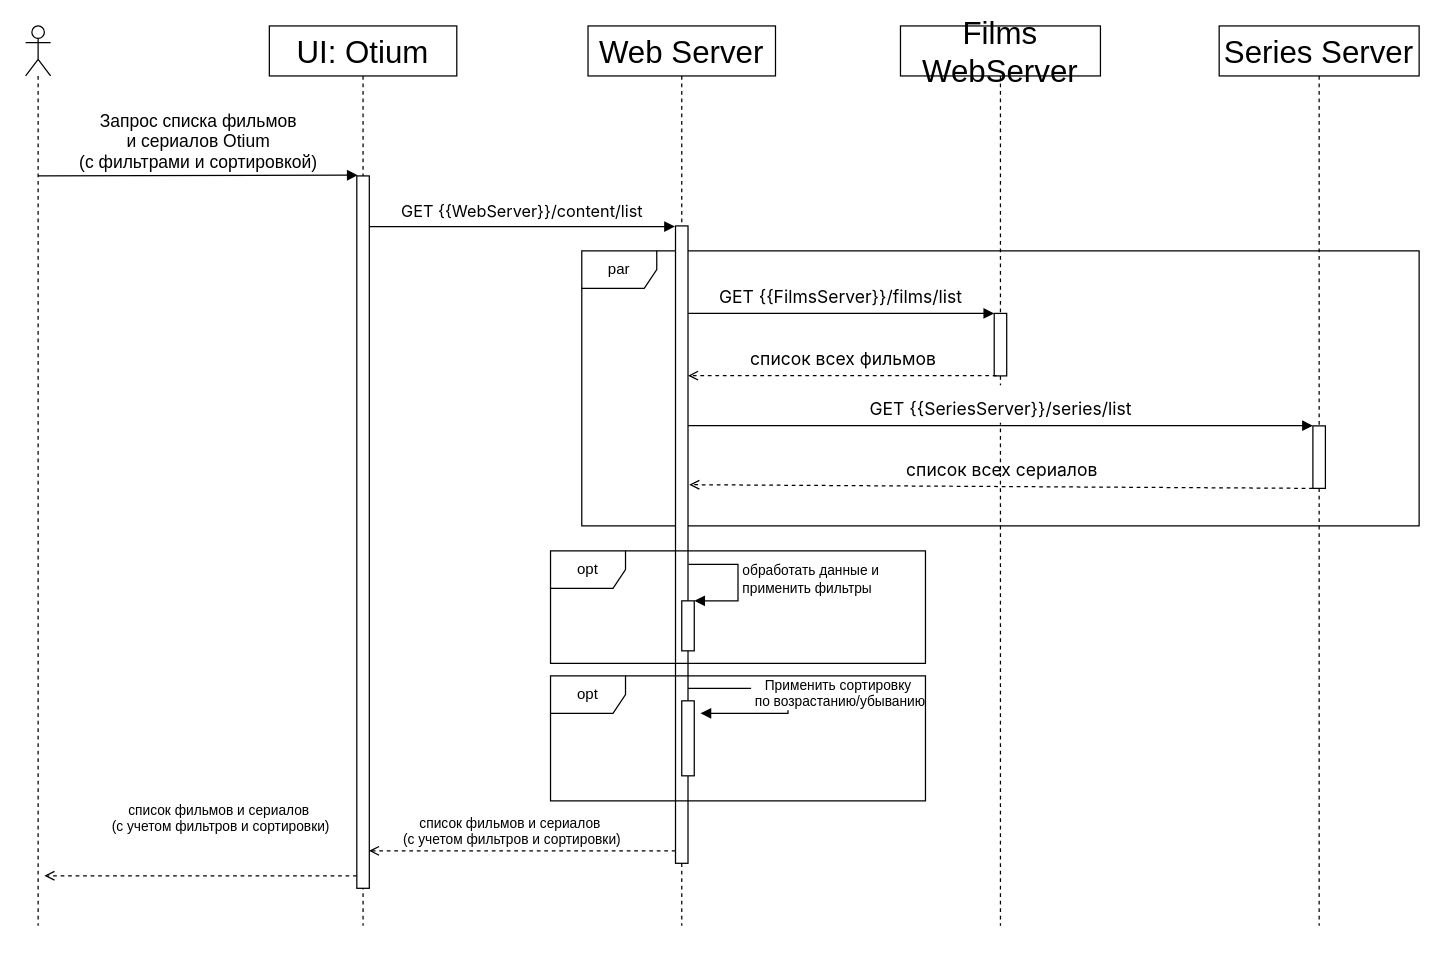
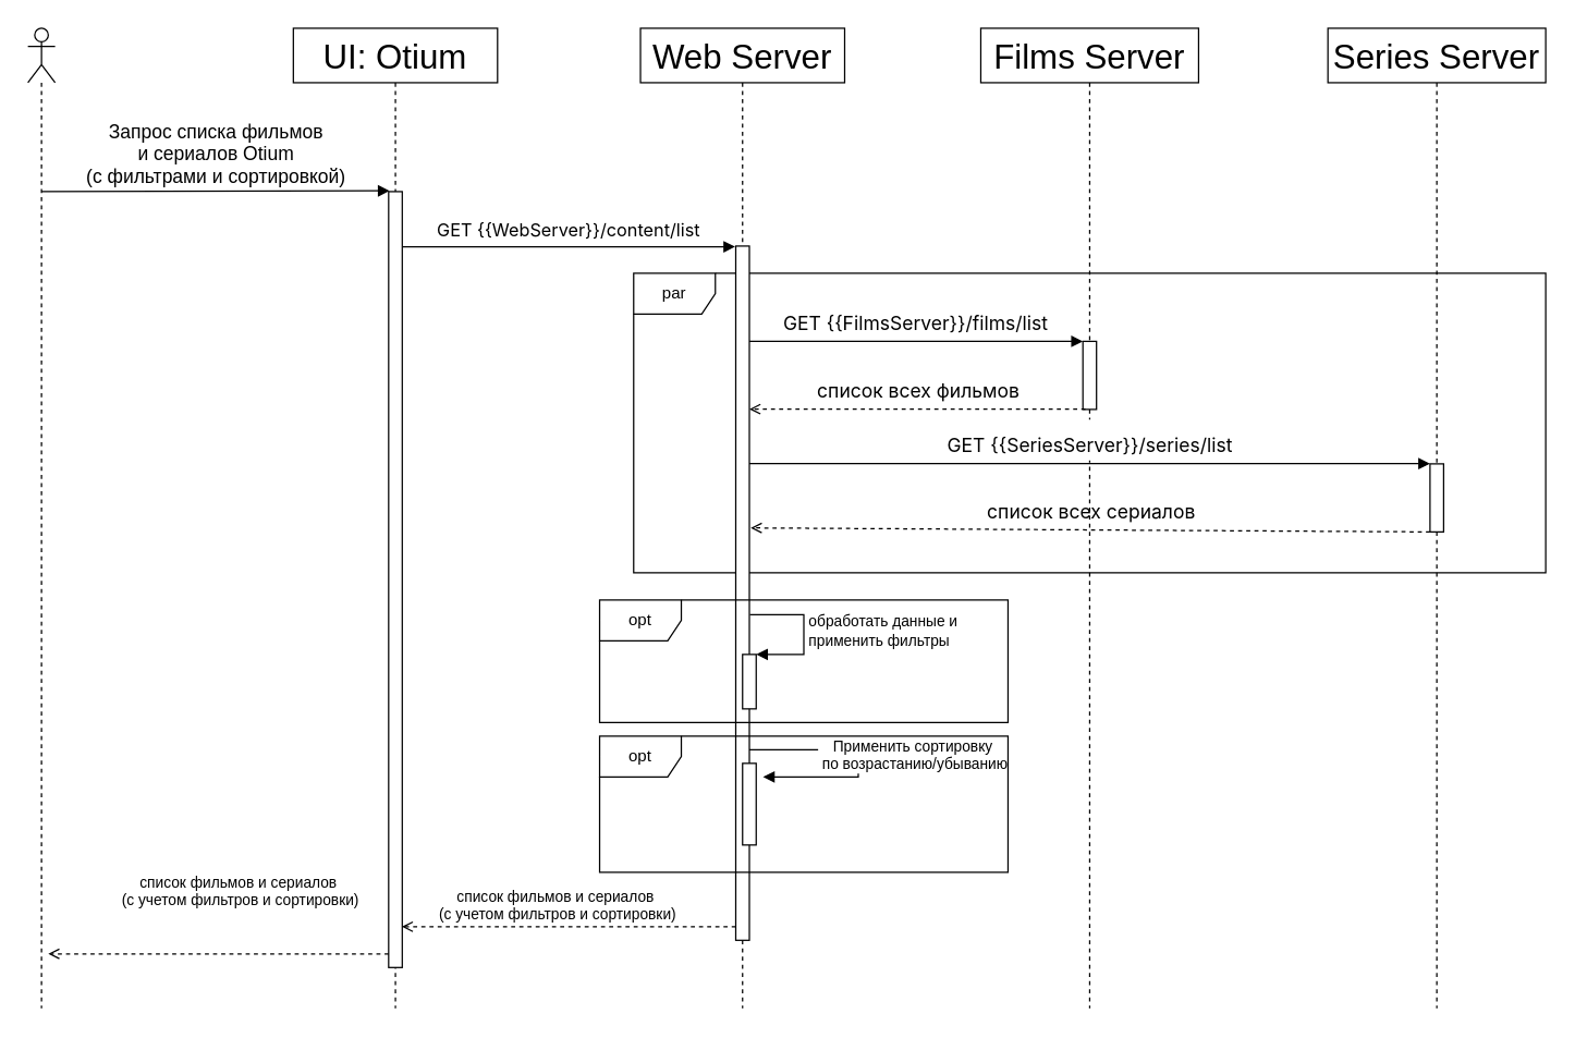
  <mxCell id="0" />
  <mxCell id="1" parent="0" />
  <mxCell id="2" value="par" style="shape=umlFrame;whiteSpace=wrap;html=1;" parent="1" vertex="1"><mxGeometry x="465" y="200" width="670" height="220" as="geometry" /></mxCell>
  <mxCell id="3" value="" style="shape=umlLifeline;participant=umlActor;perimeter=lifelinePerimeter;whiteSpace=wrap;html=1;container=1;collapsible=0;recursiveResize=0;verticalAlign=top;spacingTop=36;outlineConnect=0;fontSize=25;" parent="1" vertex="1"><mxGeometry x="20" y="20" width="20" height="720" as="geometry" /></mxCell>
  <mxCell id="4" value="Запрос списка фильмов &lt;br&gt;и сериалов Otium &lt;br&gt;(с фильтрами и сортировкой)" style="html=1;verticalAlign=bottom;startArrow=none;startFill=0;endArrow=block;startSize=8;rounded=1;fontSize=14;entryX=0.069;entryY=-0.001;entryDx=0;entryDy=0;entryPerimeter=0;" parent="3" target="15" edge="1"><mxGeometry width="60" relative="1" as="geometry"><mxPoint x="10" y="120" as="sourcePoint" /><mxPoint x="70" y="120" as="targetPoint" /></mxGeometry></mxCell>
  <mxCell id="5" value="Web Server" style="shape=umlLifeline;perimeter=lifelinePerimeter;whiteSpace=wrap;html=1;container=1;collapsible=0;recursiveResize=0;outlineConnect=0;fontSize=25;" parent="1" vertex="1"><mxGeometry x="470" y="20" width="150" height="720" as="geometry" /></mxCell>
  <mxCell id="6" value="" style="html=1;points=[];perimeter=orthogonalPerimeter;fontFamily=Helvetica;fontSize=25;fontColor=default;align=center;strokeColor=default;fillColor=default;" parent="5" vertex="1"><mxGeometry x="70" y="160" width="10" height="510" as="geometry" /></mxCell>
  <mxCell id="7" value="" style="html=1;points=[];perimeter=orthogonalPerimeter;" parent="5" vertex="1"><mxGeometry x="75" y="460" width="10" height="40" as="geometry" /></mxCell>
  <mxCell id="8" value="обработать данные и&lt;br&gt;применить фильтры" style="edgeStyle=orthogonalEdgeStyle;html=1;align=left;spacingLeft=2;endArrow=block;rounded=0;entryX=1;entryY=0;exitX=1.04;exitY=0.531;exitDx=0;exitDy=0;exitPerimeter=0;" parent="5" source="6" target="7" edge="1"><mxGeometry relative="1" as="geometry"><mxPoint x="80" y="410" as="sourcePoint" /><Array as="points"><mxPoint x="120" y="431" /><mxPoint x="120" y="460" /></Array></mxGeometry></mxCell>
  <mxCell id="9" value="" style="html=1;points=[[0,0,0,0,5],[0,1,0,0,-5],[1,0,0,0,5],[1,1,0,0,-5]];perimeter=orthogonalPerimeter;outlineConnect=0;targetShapes=umlLifeline;portConstraint=eastwest;newEdgeStyle={&quot;curved&quot;:0,&quot;rounded&quot;:0};" parent="5" vertex="1"><mxGeometry x="75" y="540" width="10" height="60" as="geometry" /></mxCell>
  <mxCell id="10" value="Series Server" style="shape=umlLifeline;perimeter=lifelinePerimeter;whiteSpace=wrap;html=1;container=1;collapsible=0;recursiveResize=0;outlineConnect=0;fontSize=25;" parent="1" vertex="1"><mxGeometry x="975" y="20" width="160" height="720" as="geometry" /></mxCell>
  <mxCell id="11" value="" style="html=1;points=[];perimeter=orthogonalPerimeter;fontFamily=Helvetica;fontSize=25;fontColor=default;align=center;strokeColor=default;fillColor=default;" parent="10" vertex="1"><mxGeometry x="75" y="320" width="10" height="50" as="geometry" /></mxCell>
  <mxCell id="12" value="&lt;div style=&quot;text-align: left;&quot;&gt;&lt;font face=&quot;Inter, system-ui, -apple-system, system-ui, Segoe UI, Roboto, Oxygen, Ubuntu, Cantarell, Fira Sans, Droid Sans, Helvetica, Arial, sans-serif&quot;&gt;&lt;span style=&quot;font-size: 14px;&quot;&gt;список всех сериалов&lt;/span&gt;&lt;/font&gt;&lt;/div&gt;" style="html=1;verticalAlign=bottom;startArrow=none;endArrow=open;startSize=8;rounded=1;fontSize=25;startFill=0;endFill=0;dashed=1;entryX=1.1;entryY=0.406;entryDx=0;entryDy=0;entryPerimeter=0;exitX=-0.05;exitY=0.205;exitDx=0;exitDy=0;exitPerimeter=0;" parent="10" target="6" edge="1"><mxGeometry x="-0.001" relative="1" as="geometry"><mxPoint x="75" y="370" as="sourcePoint" /><mxPoint x="-170" y="370" as="targetPoint" /><mxPoint as="offset" /></mxGeometry></mxCell>
  <mxCell id="13" value="&lt;span style=&quot;background-color: rgb(255, 255, 255); font-size: 13px;&quot;&gt;&lt;font style=&quot;font-size: 13px;&quot;&gt;&lt;span style=&quot;font-family: Inter, system-ui, -apple-system, &amp;quot;system-ui&amp;quot;, &amp;quot;Segoe UI&amp;quot;, Roboto, Oxygen, Ubuntu, Cantarell, &amp;quot;Fira Sans&amp;quot;, &amp;quot;Droid Sans&amp;quot;, Helvetica, Arial, sans-serif; text-align: left;&quot; data-testid=&quot;resolvedVariable&quot; spellcheck=&quot;false&quot; class=&quot;resolvedVariable&quot;&gt;GET {{WebServer}}&lt;/span&gt;&lt;span style=&quot;font-family: Inter, system-ui, -apple-system, &amp;quot;system-ui&amp;quot;, &amp;quot;Segoe UI&amp;quot;, Roboto, Oxygen, Ubuntu, Cantarell, &amp;quot;Fira Sans&amp;quot;, &amp;quot;Droid Sans&amp;quot;, Helvetica, Arial, sans-serif; text-align: left;&quot; data-testid=&quot;resolvedVariable&quot; spellcheck=&quot;false&quot; class=&quot;resolvedVariable&quot;&gt;/&lt;/span&gt;&lt;/font&gt;&lt;span style=&quot;font-family: Inter, system-ui, -apple-system, &amp;quot;system-ui&amp;quot;, &amp;quot;Segoe UI&amp;quot;, Roboto, Oxygen, Ubuntu, Cantarell, &amp;quot;Fira Sans&amp;quot;, &amp;quot;Droid Sans&amp;quot;, Helvetica, Arial, sans-serif; text-align: left;&quot; data-offset-key=&quot;a3p1t-1-0&quot;&gt;&lt;span style=&quot;&quot; data-text=&quot;true&quot;&gt;content/list&lt;/span&gt;&lt;/span&gt;&lt;/span&gt;" style="html=1;verticalAlign=bottom;startArrow=none;endArrow=block;startSize=8;rounded=1;fontSize=25;entryX=-0.044;entryY=0.001;entryDx=0;entryDy=0;entryPerimeter=0;startFill=0;" parent="1" source="15" target="6" edge="1"><mxGeometry x="-0.001" relative="1" as="geometry"><mxPoint x="225" y="100" as="sourcePoint" /><mxPoint as="offset" /></mxGeometry></mxCell>
  <mxCell id="14" value="UI: Otium" style="shape=umlLifeline;perimeter=lifelinePerimeter;whiteSpace=wrap;html=1;container=1;collapsible=0;recursiveResize=0;outlineConnect=0;fontSize=25;" parent="1" vertex="1"><mxGeometry x="215" y="20" width="150" height="720" as="geometry" /></mxCell>
  <mxCell id="15" value="" style="html=1;points=[];perimeter=orthogonalPerimeter;fontFamily=Helvetica;fontSize=25;fontColor=default;align=center;strokeColor=default;fillColor=default;" parent="14" vertex="1"><mxGeometry x="70" y="120" width="10" height="570" as="geometry" /></mxCell>
- <mxCell id="16" value="Films WebServer" style="shape=umlLifeline;perimeter=lifelinePerimeter;whiteSpace=wrap;html=1;container=1;collapsible=0;recursiveResize=0;outlineConnect=0;fontSize=25;" parent="1" vertex="1"><mxGeometry x="720" y="20" width="160" height="720" as="geometry" /></mxCell>
+ <mxCell id="16" value="Films Server" style="shape=umlLifeline;perimeter=lifelinePerimeter;whiteSpace=wrap;html=1;container=1;collapsible=0;recursiveResize=0;outlineConnect=0;fontSize=25;" parent="1" vertex="1"><mxGeometry x="720" y="20" width="160" height="720" as="geometry" /></mxCell>
  <mxCell id="17" value="" style="html=1;points=[];perimeter=orthogonalPerimeter;fontFamily=Helvetica;fontSize=25;fontColor=default;align=center;strokeColor=default;fillColor=default;" parent="16" vertex="1"><mxGeometry x="75" y="230" width="10" height="50" as="geometry" /></mxCell>
  <mxCell id="18" value="&lt;span style=&quot;background-color: rgb(255, 255, 255); font-size: 14px;&quot;&gt;&lt;font style=&quot;font-size: 14px;&quot;&gt;&lt;span style=&quot;font-family: Inter, system-ui, -apple-system, &amp;quot;system-ui&amp;quot;, &amp;quot;Segoe UI&amp;quot;, Roboto, Oxygen, Ubuntu, Cantarell, &amp;quot;Fira Sans&amp;quot;, &amp;quot;Droid Sans&amp;quot;, Helvetica, Arial, sans-serif; text-align: left;&quot; data-testid=&quot;resolvedVariable&quot; spellcheck=&quot;false&quot; class=&quot;resolvedVariable&quot;&gt;GET {{FilmsServer}}&lt;/span&gt;&lt;span style=&quot;font-family: Inter, system-ui, -apple-system, &amp;quot;system-ui&amp;quot;, &amp;quot;Segoe UI&amp;quot;, Roboto, Oxygen, Ubuntu, Cantarell, &amp;quot;Fira Sans&amp;quot;, &amp;quot;Droid Sans&amp;quot;, Helvetica, Arial, sans-serif; text-align: left;&quot; data-testid=&quot;resolvedVariable&quot; spellcheck=&quot;false&quot; class=&quot;resolvedVariable&quot;&gt;/films&lt;/span&gt;&lt;/font&gt;&lt;span style=&quot;font-family: Inter, system-ui, -apple-system, &amp;quot;system-ui&amp;quot;, &amp;quot;Segoe UI&amp;quot;, Roboto, Oxygen, Ubuntu, Cantarell, &amp;quot;Fira Sans&amp;quot;, &amp;quot;Droid Sans&amp;quot;, Helvetica, Arial, sans-serif; text-align: left;&quot; data-offset-key=&quot;a3p1t-1-0&quot;&gt;&lt;span style=&quot;&quot; data-text=&quot;true&quot;&gt;/list&lt;/span&gt;&lt;/span&gt;&lt;/span&gt;" style="html=1;verticalAlign=bottom;startArrow=none;endArrow=block;startSize=8;rounded=1;fontSize=25;entryX=-0.044;entryY=0.001;entryDx=0;entryDy=0;entryPerimeter=0;startFill=0;" parent="16" edge="1"><mxGeometry x="-0.001" relative="1" as="geometry"><mxPoint x="-170" y="230" as="sourcePoint" /><mxPoint x="75" y="230" as="targetPoint" /><mxPoint as="offset" /></mxGeometry></mxCell>
  <mxCell id="19" value="&lt;span style=&quot;background-color: rgb(255, 255, 255); font-size: 14px;&quot;&gt;&lt;font style=&quot;font-size: 14px;&quot;&gt;&lt;span style=&quot;font-family: Inter, system-ui, -apple-system, &amp;quot;system-ui&amp;quot;, &amp;quot;Segoe UI&amp;quot;, Roboto, Oxygen, Ubuntu, Cantarell, &amp;quot;Fira Sans&amp;quot;, &amp;quot;Droid Sans&amp;quot;, Helvetica, Arial, sans-serif; text-align: left;&quot; data-testid=&quot;resolvedVariable&quot; spellcheck=&quot;false&quot; class=&quot;resolvedVariable&quot;&gt;GET {{SeriesServer}}&lt;/span&gt;&lt;span style=&quot;font-family: Inter, system-ui, -apple-system, &amp;quot;system-ui&amp;quot;, &amp;quot;Segoe UI&amp;quot;, Roboto, Oxygen, Ubuntu, Cantarell, &amp;quot;Fira Sans&amp;quot;, &amp;quot;Droid Sans&amp;quot;, Helvetica, Arial, sans-serif; text-align: left;&quot; data-testid=&quot;resolvedVariable&quot; spellcheck=&quot;false&quot; class=&quot;resolvedVariable&quot;&gt;/series&lt;/span&gt;&lt;/font&gt;&lt;span style=&quot;font-family: Inter, system-ui, -apple-system, &amp;quot;system-ui&amp;quot;, &amp;quot;Segoe UI&amp;quot;, Roboto, Oxygen, Ubuntu, Cantarell, &amp;quot;Fira Sans&amp;quot;, &amp;quot;Droid Sans&amp;quot;, Helvetica, Arial, sans-serif; text-align: left;&quot; data-offset-key=&quot;a3p1t-1-0&quot;&gt;&lt;span style=&quot;&quot; data-text=&quot;true&quot;&gt;/list&lt;/span&gt;&lt;/span&gt;&lt;/span&gt;" style="html=1;verticalAlign=bottom;startArrow=none;endArrow=block;startSize=8;rounded=1;fontSize=25;entryX=-0.044;entryY=0.001;entryDx=0;entryDy=0;entryPerimeter=0;startFill=0;" parent="16" source="6" edge="1"><mxGeometry x="-0.001" relative="1" as="geometry"><mxPoint x="85" y="319.87" as="sourcePoint" /><mxPoint x="330" y="319.87" as="targetPoint" /><mxPoint as="offset" /></mxGeometry></mxCell>
  <mxCell id="20" value="&lt;div style=&quot;text-align: left;&quot;&gt;&lt;font face=&quot;Inter, system-ui, -apple-system, system-ui, Segoe UI, Roboto, Oxygen, Ubuntu, Cantarell, Fira Sans, Droid Sans, Helvetica, Arial, sans-serif&quot;&gt;&lt;span style=&quot;font-size: 14px;&quot;&gt;список всех фильмов&lt;/span&gt;&lt;/font&gt;&lt;/div&gt;" style="html=1;verticalAlign=bottom;startArrow=none;endArrow=open;startSize=8;rounded=1;fontSize=25;startFill=0;endFill=0;dashed=1;exitX=0.186;exitY=0.996;exitDx=0;exitDy=0;exitPerimeter=0;" parent="1" source="17" target="6" edge="1"><mxGeometry x="-0.001" relative="1" as="geometry"><mxPoint x="780" y="300" as="sourcePoint" /><mxPoint x="550" y="281" as="targetPoint" /><mxPoint as="offset" /></mxGeometry></mxCell>
  <mxCell id="21" value="список фильмов и сериалов &#10;(с учетом фильтров и сортировки)" style="html=1;verticalAlign=bottom;startArrow=none;endArrow=open;startSize=8;rounded=1;startFill=0;endFill=0;dashed=1;entryX=1.017;entryY=0.307;entryDx=0;entryDy=0;entryPerimeter=0;" parent="1" edge="1"><mxGeometry x="-0.12" y="-30" relative="1" as="geometry"><mxPoint x="285" y="700" as="sourcePoint" /><mxPoint x="35" y="700" as="targetPoint" /><mxPoint x="1" as="offset" /></mxGeometry></mxCell>
  <mxCell id="22" value="opt" style="shape=umlFrame;whiteSpace=wrap;html=1;pointerEvents=0;" parent="1" vertex="1"><mxGeometry x="440" y="440" width="300" height="90" as="geometry" /></mxCell>
  <mxCell id="23" value="список фильмов и сериалов &#10;(с учетом фильтров и сортировки)" style="html=1;verticalAlign=bottom;startArrow=none;endArrow=open;startSize=8;rounded=1;startFill=0;endFill=0;dashed=1;exitX=0.502;exitY=0.693;exitDx=0;exitDy=0;exitPerimeter=0;" parent="1" edge="1"><mxGeometry x="0.06" relative="1" as="geometry"><mxPoint x="540" y="680" as="sourcePoint" /><mxPoint x="294.7" y="680.04" as="targetPoint" /><mxPoint x="-1" as="offset" /></mxGeometry></mxCell>
  <mxCell id="24" value="Применить сортировку&lt;br&gt;&amp;nbsp;по возрастанию/убыванию" style="html=1;verticalAlign=bottom;endArrow=block;curved=0;rounded=0;" parent="1" edge="1"><mxGeometry x="0.176" y="-40" width="80" relative="1" as="geometry"><mxPoint x="550" y="550" as="sourcePoint" /><mxPoint x="560" y="570" as="targetPoint" /><Array as="points"><mxPoint x="630" y="550" /><mxPoint x="630" y="570" /></Array><mxPoint x="40" y="40" as="offset" /></mxGeometry></mxCell>
  <mxCell id="25" value="opt" style="shape=umlFrame;whiteSpace=wrap;html=1;pointerEvents=0;" vertex="1" parent="1"><mxGeometry x="440" y="540" width="300" height="100" as="geometry" /></mxCell>
